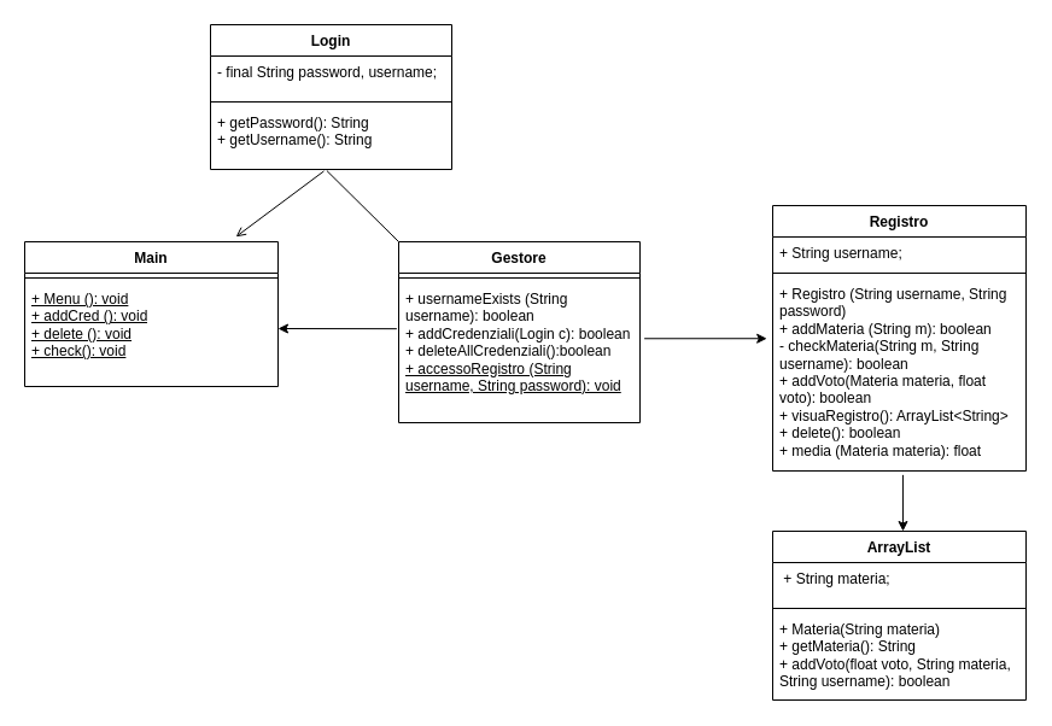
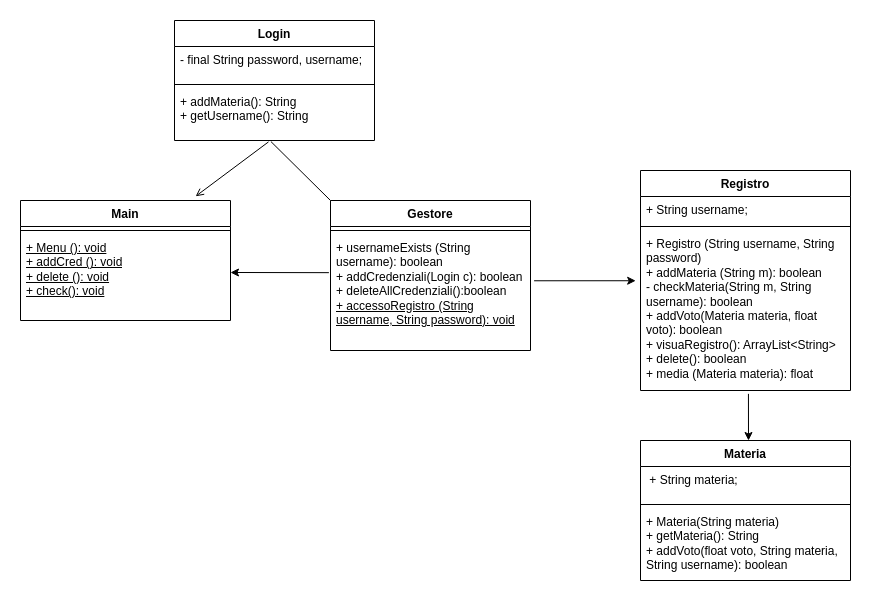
  <mxCell id="0" />
  <mxCell id="1" parent="0" />
  <mxCell id="2" value="Main" style="swimlane;fontStyle=1;align=center;verticalAlign=top;childLayout=stackLayout;horizontal=1;startSize=26;horizontalStack=0;resizeParent=1;resizeParentMax=0;resizeLast=0;collapsible=1;marginBottom=0;whiteSpace=wrap;html=1;" vertex="1" parent="1"><mxGeometry x="20" y="200" width="210" height="120" as="geometry" /></mxCell>
  <mxCell id="3" value="" style="line;strokeWidth=1;fillColor=none;align=left;verticalAlign=middle;spacingTop=-1;spacingLeft=3;spacingRight=3;rotatable=0;labelPosition=right;points=[];portConstraint=eastwest;strokeColor=inherit;" vertex="1" parent="2"><mxGeometry y="26" width="210" height="8" as="geometry" /></mxCell>
  <mxCell id="4" value="&lt;u&gt;+ Menu (): void&lt;br&gt;+ addCred (): void&lt;br&gt;+ delete (): void&lt;br&gt;+ check(): void&lt;br&gt;&lt;br&gt;&lt;/u&gt;" style="text;strokeColor=none;fillColor=none;align=left;verticalAlign=top;spacingLeft=4;spacingRight=4;overflow=hidden;rotatable=0;points=[[0,0.5],[1,0.5]];portConstraint=eastwest;whiteSpace=wrap;html=1;" vertex="1" parent="2"><mxGeometry y="34" width="210" height="86" as="geometry" /></mxCell>
  <mxCell id="5" value="Login" style="swimlane;fontStyle=1;align=center;verticalAlign=top;childLayout=stackLayout;horizontal=1;startSize=26;horizontalStack=0;resizeParent=1;resizeParentMax=0;resizeLast=0;collapsible=1;marginBottom=0;whiteSpace=wrap;html=1;" vertex="1" parent="1"><mxGeometry x="174" y="20" width="200" height="120" as="geometry" /></mxCell>
  <mxCell id="6" value="- final String password, username;" style="text;strokeColor=none;fillColor=none;align=left;verticalAlign=top;spacingLeft=4;spacingRight=4;overflow=hidden;rotatable=0;points=[[0,0.5],[1,0.5]];portConstraint=eastwest;whiteSpace=wrap;html=1;" vertex="1" parent="5"><mxGeometry y="26" width="200" height="34" as="geometry" /></mxCell>
  <mxCell id="7" value="" style="line;strokeWidth=1;fillColor=none;align=left;verticalAlign=middle;spacingTop=-1;spacingLeft=3;spacingRight=3;rotatable=0;labelPosition=right;points=[];portConstraint=eastwest;strokeColor=inherit;" vertex="1" parent="5"><mxGeometry y="60" width="200" height="8" as="geometry" /></mxCell>
- <mxCell id="8" value="+ getPassword(): String&lt;br&gt;+ getUsername(): String" style="text;strokeColor=none;fillColor=none;align=left;verticalAlign=top;spacingLeft=4;spacingRight=4;overflow=hidden;rotatable=0;points=[[0,0.5],[1,0.5]];portConstraint=eastwest;whiteSpace=wrap;html=1;" vertex="1" parent="5"><mxGeometry y="68" width="200" height="52" as="geometry" /></mxCell>
+ <mxCell id="8" value="+ addMateria(): String&lt;br&gt;+ getUsername(): String" style="text;strokeColor=none;fillColor=none;align=left;verticalAlign=top;spacingLeft=4;spacingRight=4;overflow=hidden;rotatable=0;points=[[0,0.5],[1,0.5]];portConstraint=eastwest;whiteSpace=wrap;html=1;" vertex="1" parent="5"><mxGeometry y="68" width="200" height="52" as="geometry" /></mxCell>
  <mxCell id="9" value="Gestore" style="swimlane;fontStyle=1;align=center;verticalAlign=top;childLayout=stackLayout;horizontal=1;startSize=26;horizontalStack=0;resizeParent=1;resizeParentMax=0;resizeLast=0;collapsible=1;marginBottom=0;whiteSpace=wrap;html=1;" vertex="1" parent="1"><mxGeometry x="330" y="200" width="200" height="150" as="geometry" /></mxCell>
  <mxCell id="10" value="" style="line;strokeWidth=1;fillColor=none;align=left;verticalAlign=middle;spacingTop=-1;spacingLeft=3;spacingRight=3;rotatable=0;labelPosition=right;points=[];portConstraint=eastwest;strokeColor=inherit;" vertex="1" parent="9"><mxGeometry y="26" width="200" height="8" as="geometry" /></mxCell>
  <mxCell id="11" value="+ usernameExists (String username): boolean&lt;br&gt;+ addCredenziali(Login c): boolean&lt;br&gt;+ deleteAllCredenziali():boolean&lt;br&gt;&lt;u&gt;+ accessoRegistro (String username, String password): void&lt;br&gt;&lt;/u&gt;" style="text;strokeColor=none;fillColor=none;align=left;verticalAlign=top;spacingLeft=4;spacingRight=4;overflow=hidden;rotatable=0;points=[[0,0.5],[1,0.5]];portConstraint=eastwest;whiteSpace=wrap;html=1;" vertex="1" parent="9"><mxGeometry y="34" width="200" height="116" as="geometry" /></mxCell>
  <mxCell id="12" value="Registro" style="swimlane;fontStyle=1;align=center;verticalAlign=top;childLayout=stackLayout;horizontal=1;startSize=26;horizontalStack=0;resizeParent=1;resizeParentMax=0;resizeLast=0;collapsible=1;marginBottom=0;whiteSpace=wrap;html=1;" vertex="1" parent="1"><mxGeometry x="640" y="170" width="210" height="220" as="geometry" /></mxCell>
  <mxCell id="13" value="+ String username;" style="text;strokeColor=none;fillColor=none;align=left;verticalAlign=top;spacingLeft=4;spacingRight=4;overflow=hidden;rotatable=0;points=[[0,0.5],[1,0.5]];portConstraint=eastwest;whiteSpace=wrap;html=1;" vertex="1" parent="12"><mxGeometry y="26" width="210" height="26" as="geometry" /></mxCell>
  <mxCell id="14" value="" style="line;strokeWidth=1;fillColor=none;align=left;verticalAlign=middle;spacingTop=-1;spacingLeft=3;spacingRight=3;rotatable=0;labelPosition=right;points=[];portConstraint=eastwest;strokeColor=inherit;" vertex="1" parent="12"><mxGeometry y="52" width="210" height="8" as="geometry" /></mxCell>
  <mxCell id="15" value="+ Registro (String username, String password)&lt;br&gt;+ addMateria (String m): boolean&lt;br&gt;- checkMateria(String m, String username): boolean&lt;br&gt;+ addVoto(Materia materia, float voto): boolean&lt;br&gt;+ visuaRegistro(): ArrayList&amp;lt;String&amp;gt;&lt;br&gt;+ delete(): boolean&lt;br&gt;+ media (Materia materia): float" style="text;strokeColor=none;fillColor=none;align=left;verticalAlign=top;spacingLeft=4;spacingRight=4;overflow=hidden;rotatable=0;points=[[0,0.5],[1,0.5]];portConstraint=eastwest;whiteSpace=wrap;html=1;" vertex="1" parent="12"><mxGeometry y="60" width="210" height="160" as="geometry" /></mxCell>
- <mxCell id="16" value="ArrayList" style="swimlane;fontStyle=1;align=center;verticalAlign=top;childLayout=stackLayout;horizontal=1;startSize=26;horizontalStack=0;resizeParent=1;resizeParentMax=0;resizeLast=0;collapsible=1;marginBottom=0;whiteSpace=wrap;html=1;" vertex="1" parent="1"><mxGeometry x="640" y="440" width="210" height="140" as="geometry" /></mxCell>
+ <mxCell id="16" value="Materia" style="swimlane;fontStyle=1;align=center;verticalAlign=top;childLayout=stackLayout;horizontal=1;startSize=26;horizontalStack=0;resizeParent=1;resizeParentMax=0;resizeLast=0;collapsible=1;marginBottom=0;whiteSpace=wrap;html=1;" vertex="1" parent="1"><mxGeometry x="640" y="440" width="210" height="140" as="geometry" /></mxCell>
  <mxCell id="17" value="&amp;nbsp;+ String materia;" style="text;strokeColor=none;fillColor=none;align=left;verticalAlign=top;spacingLeft=4;spacingRight=4;overflow=hidden;rotatable=0;points=[[0,0.5],[1,0.5]];portConstraint=eastwest;whiteSpace=wrap;html=1;" vertex="1" parent="16"><mxGeometry y="26" width="210" height="34" as="geometry" /></mxCell>
  <mxCell id="18" value="" style="line;strokeWidth=1;fillColor=none;align=left;verticalAlign=middle;spacingTop=-1;spacingLeft=3;spacingRight=3;rotatable=0;labelPosition=right;points=[];portConstraint=eastwest;strokeColor=inherit;" vertex="1" parent="16"><mxGeometry y="60" width="210" height="8" as="geometry" /></mxCell>
  <mxCell id="19" value="+ Materia(String materia)&lt;br&gt;+ getMateria(): String&lt;br&gt;+ addVoto(float voto, String materia, String username): boolean" style="text;strokeColor=none;fillColor=none;align=left;verticalAlign=top;spacingLeft=4;spacingRight=4;overflow=hidden;rotatable=0;points=[[0,0.5],[1,0.5]];portConstraint=eastwest;whiteSpace=wrap;html=1;" vertex="1" parent="16"><mxGeometry y="68" width="210" height="72" as="geometry" /></mxCell>
  <mxCell id="20" value="" style="endArrow=classic;html=1;rounded=0;exitX=-0.008;exitY=0.329;exitDx=0;exitDy=0;exitPerimeter=0;" edge="1" parent="1" source="11"><mxGeometry width="50" height="50" relative="1" as="geometry"><mxPoint x="240" y="230" as="sourcePoint" /><mxPoint x="230" y="272" as="targetPoint" /></mxGeometry></mxCell>
  <mxCell id="21" value="" style="endArrow=none;html=1;rounded=0;entryX=0;entryY=0;entryDx=0;entryDy=0;exitX=0.482;exitY=1.02;exitDx=0;exitDy=0;exitPerimeter=0;" edge="1" parent="1" source="8" target="9"><mxGeometry width="50" height="50" relative="1" as="geometry"><mxPoint x="250" y="210" as="sourcePoint" /><mxPoint x="300" y="160" as="targetPoint" /></mxGeometry></mxCell>
  <mxCell id="22" value="" style="endArrow=open;html=1;rounded=0;entryX=0.834;entryY=-0.035;entryDx=0;entryDy=0;exitX=0.47;exitY=1.027;exitDx=0;exitDy=0;exitPerimeter=0;entryPerimeter=0;" edge="1" parent="1" source="8" target="2"><mxGeometry width="50" height="50" relative="1" as="geometry"><mxPoint x="220" y="151" as="sourcePoint" /><mxPoint x="280" y="210" as="targetPoint" /></mxGeometry></mxCell>
  <mxCell id="23" value="" style="endArrow=classic;html=1;rounded=0;exitX=1.018;exitY=0.399;exitDx=0;exitDy=0;exitPerimeter=0;entryX=-0.023;entryY=0.314;entryDx=0;entryDy=0;entryPerimeter=0;" edge="1" parent="1" source="11" target="15"><mxGeometry width="50" height="50" relative="1" as="geometry"><mxPoint x="590" y="290" as="sourcePoint" /><mxPoint x="640" y="240" as="targetPoint" /></mxGeometry></mxCell>
  <mxCell id="24" value="" style="endArrow=classic;html=1;rounded=0;exitX=0.514;exitY=1.021;exitDx=0;exitDy=0;exitPerimeter=0;" edge="1" parent="1" source="15"><mxGeometry width="50" height="50" relative="1" as="geometry"><mxPoint x="520" y="390" as="sourcePoint" /><mxPoint x="748" y="440" as="targetPoint" /></mxGeometry></mxCell>
